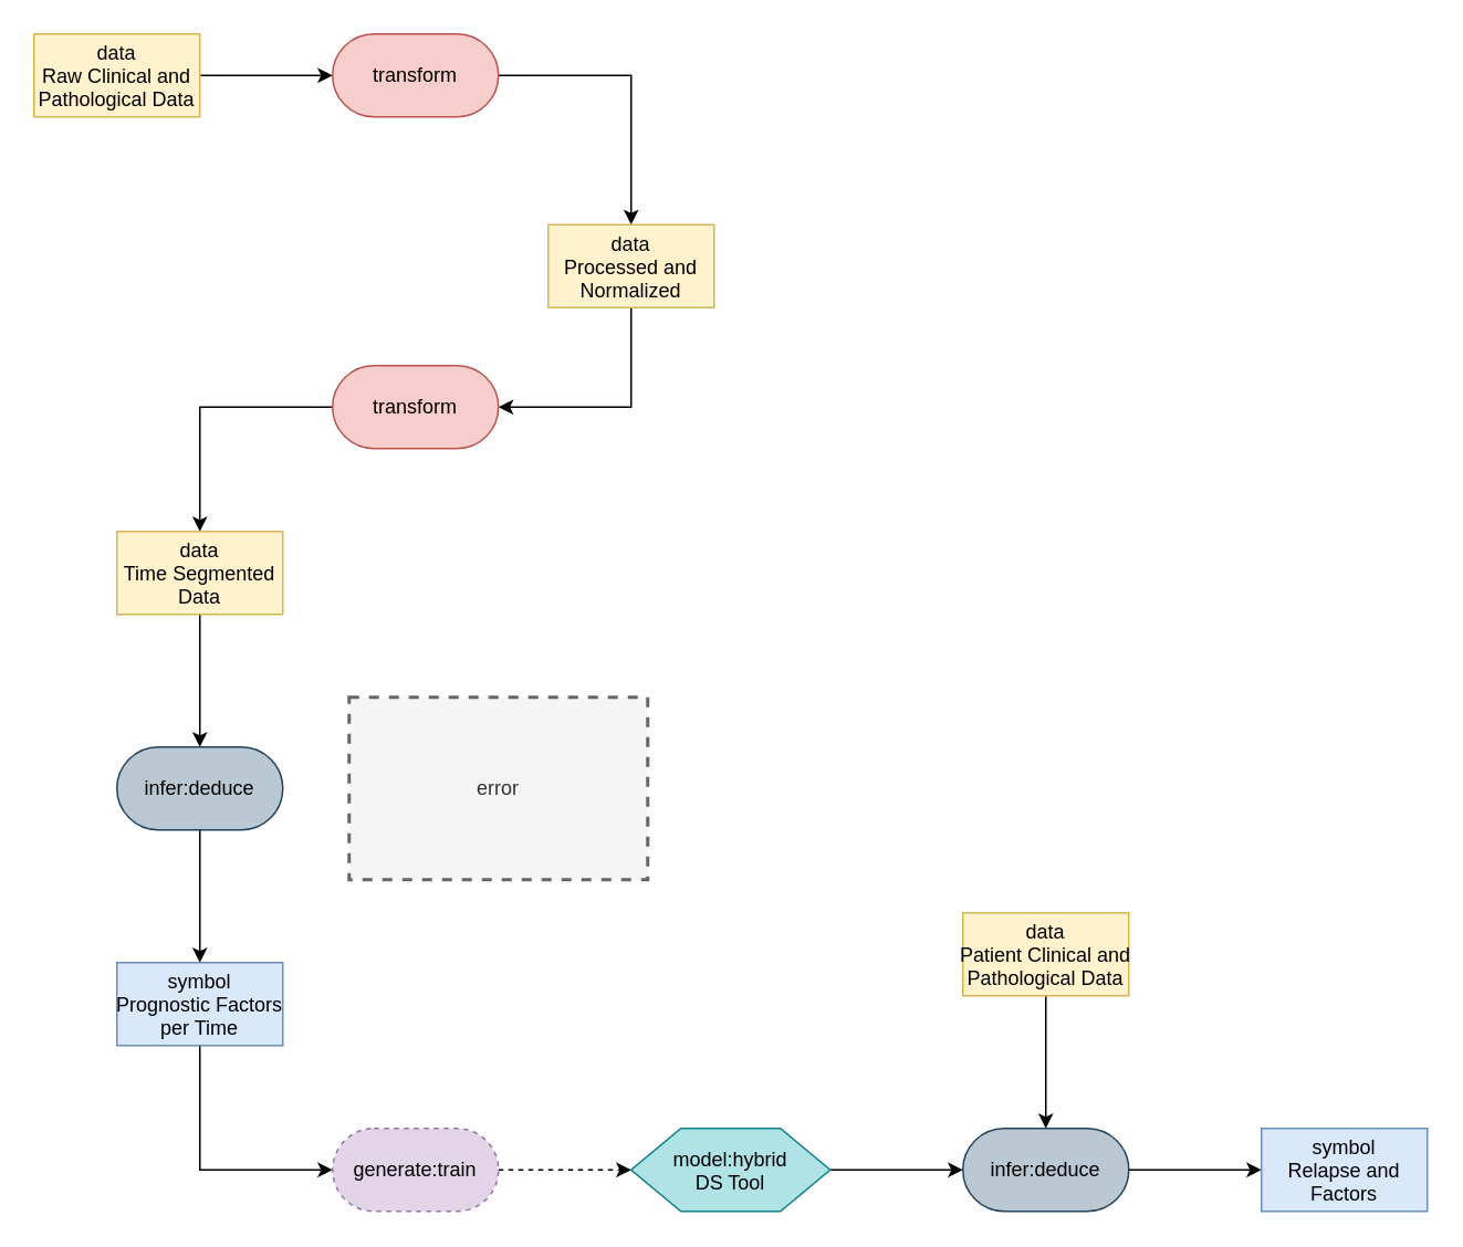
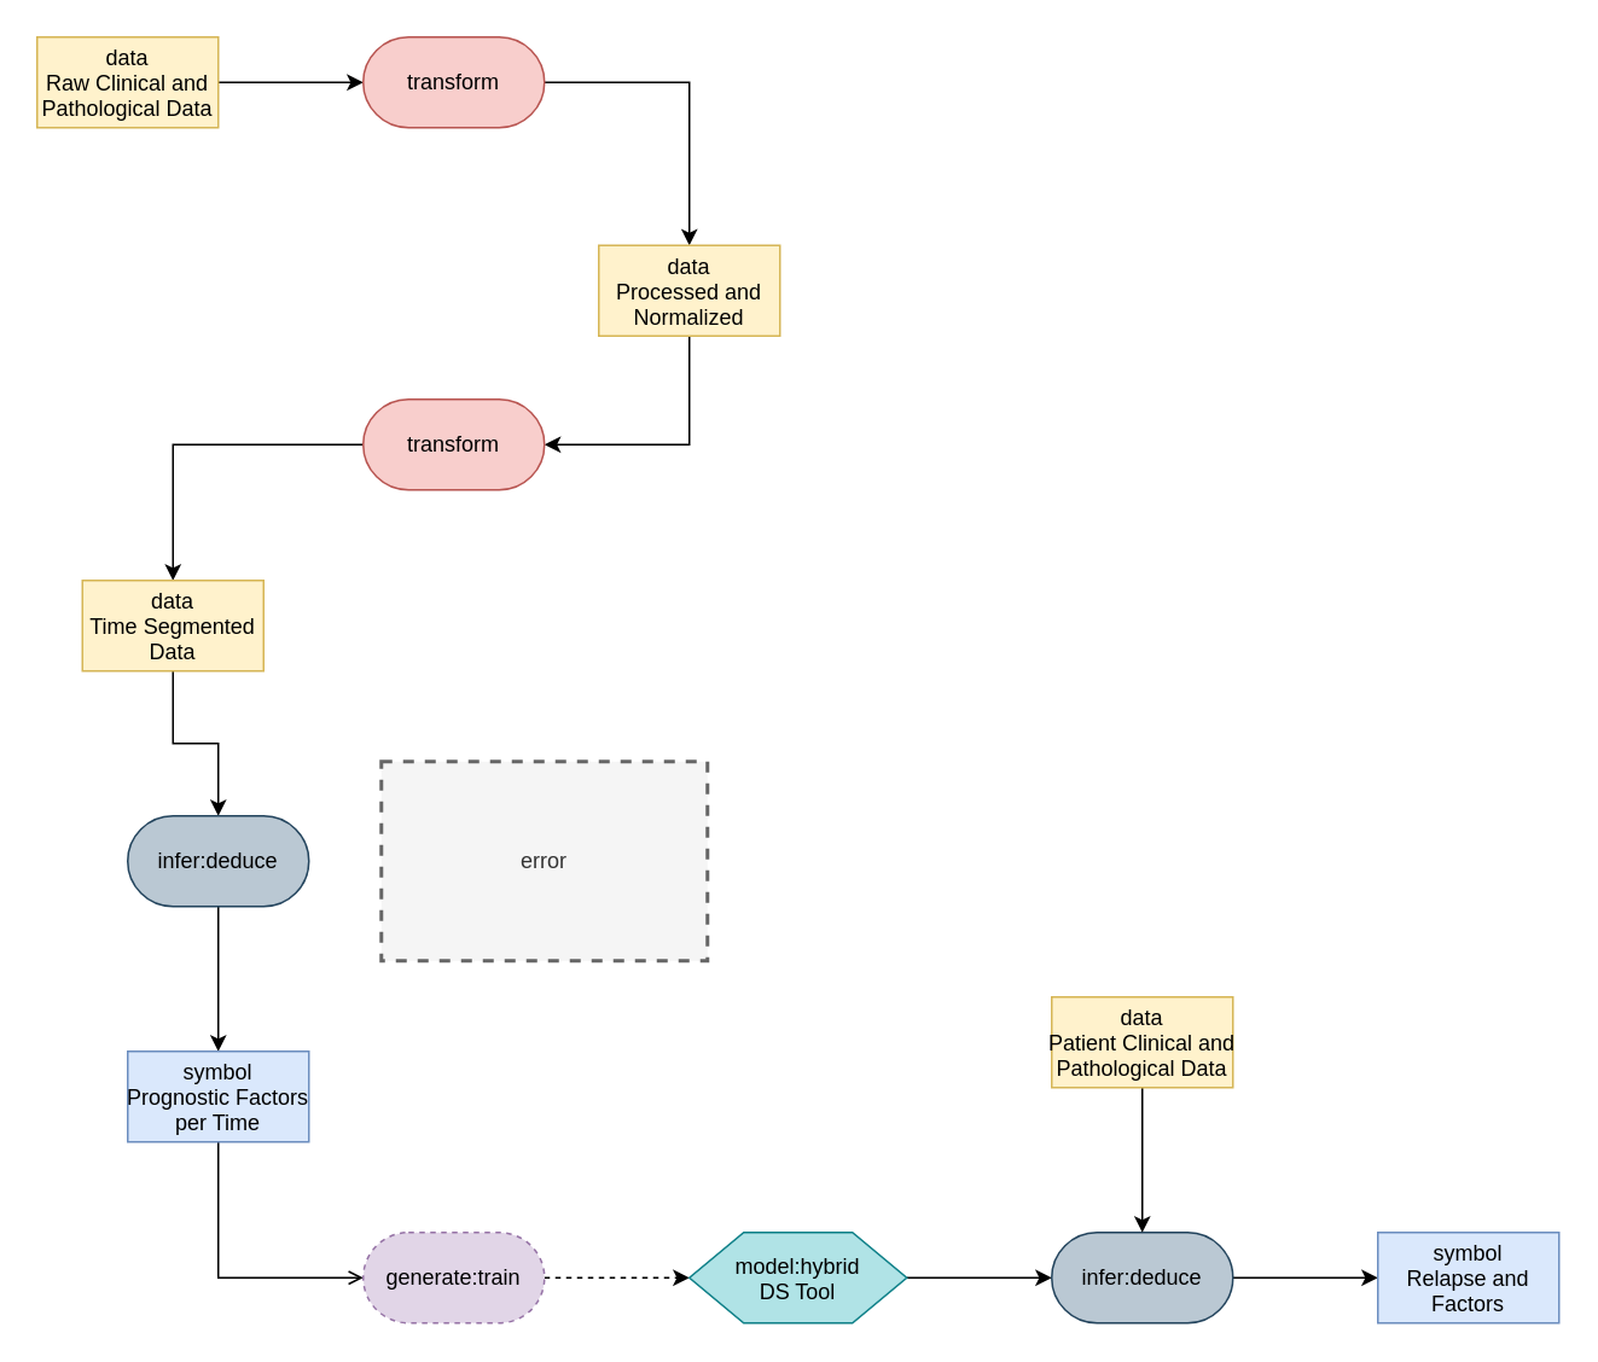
  <mxCell id="0" />
  <mxCell id="1" parent="0" />
  <mxCell id="2" style="edgeStyle=orthogonalEdgeStyle;rounded=0;orthogonalLoop=1;jettySize=auto;html=1;exitX=1;exitY=0.5;exitDx=0;exitDy=0;entryX=0;entryY=0.5;entryDx=0;entryDy=0;" edge="1" parent="1" source="3" target="5"><mxGeometry relative="1" as="geometry" /></mxCell>
  <mxCell id="3" value="data&#10;Raw Clinical and&#10;Pathological Data" style="rectangle;fillColor=#fff2cc;strokeColor=#d6b656;" name="data" vertex="1" parent="1"><mxGeometry x="20" y="20" width="100" height="50" as="geometry" /></mxCell>
  <mxCell id="4" style="edgeStyle=orthogonalEdgeStyle;rounded=0;orthogonalLoop=1;jettySize=auto;html=1;exitX=1;exitY=0.5;exitDx=0;exitDy=0;entryX=0.5;entryY=0;entryDx=0;entryDy=0;" edge="1" parent="1" source="5" target="7"><mxGeometry relative="1" as="geometry" /></mxCell>
  <mxCell id="5" value="transform" style="rounded=1;whiteSpace=wrap;html=1;arcSize=50;fillColor=#f8cecc;strokeColor=#b85450;" name="transform" vertex="1" parent="1"><mxGeometry x="200" y="20" width="100" height="50" as="geometry" /></mxCell>
  <mxCell id="6" style="edgeStyle=orthogonalEdgeStyle;rounded=0;orthogonalLoop=1;jettySize=auto;html=1;exitX=0.5;exitY=1;exitDx=0;exitDy=0;entryX=1;entryY=0.5;entryDx=0;entryDy=0;" edge="1" parent="1" source="7" target="9"><mxGeometry relative="1" as="geometry" /></mxCell>
  <mxCell id="7" value="data&#10;Processed and&#10;Normalized" style="rectangle;fillColor=#fff2cc;strokeColor=#d6b656;" name="data" vertex="1" parent="1"><mxGeometry x="330" y="135" width="100" height="50" as="geometry" /></mxCell>
  <mxCell id="8" style="edgeStyle=orthogonalEdgeStyle;rounded=0;orthogonalLoop=1;jettySize=auto;html=1;exitX=0;exitY=0.5;exitDx=0;exitDy=0;entryX=0.5;entryY=0;entryDx=0;entryDy=0;" edge="1" parent="1" source="9" target="11"><mxGeometry relative="1" as="geometry" /></mxCell>
  <mxCell id="9" value="transform" style="rounded=1;whiteSpace=wrap;html=1;arcSize=50;fillColor=#f8cecc;strokeColor=#b85450;" name="transform" vertex="1" parent="1"><mxGeometry x="200" y="220" width="100" height="50" as="geometry" /></mxCell>
  <mxCell id="10" style="edgeStyle=orthogonalEdgeStyle;rounded=0;orthogonalLoop=1;jettySize=auto;html=1;exitX=0.5;exitY=1;exitDx=0;exitDy=0;entryX=0.5;entryY=0;entryDx=0;entryDy=0;" edge="1" parent="1" source="11" target="13"><mxGeometry relative="1" as="geometry" /></mxCell>
- <mxCell id="11" value="data&#10;Time Segmented&#10;Data" style="rectangle;fillColor=#fff2cc;strokeColor=#d6b656;" name="data" vertex="1" parent="1"><mxGeometry x="70" y="320" width="100" height="50" as="geometry" /></mxCell>
+ <mxCell id="11" value="data&#10;Time Segmented&#10;Data" style="rectangle;fillColor=#fff2cc;strokeColor=#d6b656;" name="data" vertex="1" parent="1"><mxGeometry x="45" y="320" width="100" height="50" as="geometry" /></mxCell>
  <mxCell id="12" style="edgeStyle=orthogonalEdgeStyle;rounded=0;orthogonalLoop=1;jettySize=auto;html=1;exitX=0.5;exitY=1;exitDx=0;exitDy=0;entryX=0.5;entryY=0;entryDx=0;entryDy=0;" edge="1" parent="1" source="13" target="15"><mxGeometry relative="1" as="geometry" /></mxCell>
  <mxCell id="13" value="infer:deduce" style="rounded=1;whiteSpace=wrap;html=1;arcSize=50;fillColor=#bac8d3;strokeColor=#23445d;" name="infer:deduce" vertex="1" parent="1"><mxGeometry x="70" y="450" width="100" height="50" as="geometry" /></mxCell>
- <mxCell id="14" style="edgeStyle=orthogonalEdgeStyle;rounded=0;orthogonalLoop=1;jettySize=auto;html=1;exitX=0.5;exitY=1;exitDx=0;exitDy=0;entryX=0;entryY=0.5;entryDx=0;entryDy=0;" edge="1" parent="1" source="15" target="17"><mxGeometry relative="1" as="geometry" /></mxCell>
+ <mxCell id="14" style="edgeStyle=orthogonalEdgeStyle;rounded=0;orthogonalLoop=1;jettySize=auto;html=1;exitX=0.5;exitY=1;exitDx=0;exitDy=0;entryX=0;entryY=0.5;entryDx=0;entryDy=0;endArrow=open;" edge="1" parent="1" source="15" target="17"><mxGeometry relative="1" as="geometry" /></mxCell>
  <mxCell id="15" value="symbol&#10;Prognostic Factors&#10;per Time" style="rectangle;fillColor=#dae8fc;strokeColor=#6c8ebf;" name="symbol" vertex="1" parent="1"><mxGeometry x="70" y="580" width="100" height="50" as="geometry" /></mxCell>
  <mxCell id="16" style="edgeStyle=orthogonalEdgeStyle;rounded=0;orthogonalLoop=1;jettySize=auto;html=1;exitX=1;exitY=0.5;exitDx=0;exitDy=0;entryX=0;entryY=0.5;entryDx=0;entryDy=0;dashed=1;" edge="1" parent="1" source="17" target="19"><mxGeometry relative="1" as="geometry" /></mxCell>
  <mxCell id="17" value="generate:train" style="rounded=1;whiteSpace=wrap;html=1;arcSize=50;fillColor=#e1d5e7;strokeColor=#9673a6;dashed=1;" name="generate:train" vertex="1" parent="1"><mxGeometry x="200" y="680" width="100" height="50" as="geometry" /></mxCell>
  <mxCell id="18" style="edgeStyle=orthogonalEdgeStyle;rounded=0;orthogonalLoop=1;jettySize=auto;html=1;exitX=1;exitY=0.5;exitDx=0;exitDy=0;entryX=0;entryY=0.5;entryDx=0;entryDy=0;" edge="1" parent="1" source="19" target="21"><mxGeometry relative="1" as="geometry" /></mxCell>
  <mxCell id="19" value="model:hybrid&#10;DS Tool" style="shape=hexagon;perimeter=hexagonPerimeter2;fillColor=#b0e3e6;strokeColor=#0e8088;" name="model" vertex="1" parent="1"><mxGeometry x="380" y="680" width="120" height="50" as="geometry" /></mxCell>
  <mxCell id="20" style="edgeStyle=orthogonalEdgeStyle;rounded=0;orthogonalLoop=1;jettySize=auto;html=1;exitX=1;exitY=0.5;exitDx=0;exitDy=0;entryX=0;entryY=0.5;entryDx=0;entryDy=0;" edge="1" parent="1" source="21" target="24"><mxGeometry relative="1" as="geometry" /></mxCell>
  <mxCell id="21" value="infer:deduce" style="rounded=1;whiteSpace=wrap;html=1;arcSize=50;fillColor=#bac8d3;strokeColor=#23445d;" name="infer:deduce" vertex="1" parent="1"><mxGeometry x="580" y="680" width="100" height="50" as="geometry" /></mxCell>
  <mxCell id="22" style="edgeStyle=orthogonalEdgeStyle;rounded=0;orthogonalLoop=1;jettySize=auto;html=1;entryX=0.5;entryY=0;entryDx=0;entryDy=0;" edge="1" parent="1" source="23" target="21"><mxGeometry relative="1" as="geometry" /></mxCell>
  <mxCell id="23" value="data&#10;Patient Clinical and&#10;Pathological Data" style="rectangle;fillColor=#fff2cc;strokeColor=#d6b656;" name="data" vertex="1" parent="1"><mxGeometry x="580" y="550" width="100" height="50" as="geometry" /></mxCell>
  <mxCell id="24" value="symbol&#10;Relapse and&#10;Factors" style="rectangle;fillColor=#dae8fc;strokeColor=#6c8ebf;" name="symbol" vertex="1" parent="1"><mxGeometry x="760" y="680" width="100" height="50" as="geometry" /></mxCell>
  <mxCell id="25" value="error" style="text;html=1;align=center;verticalAlign=middle;whiteSpace=wrap;rounded=0;dashed=1;fillColor=#f5f5f5;fontColor=#333333;strokeColor=#666666;strokeWidth=2;" name="text" vertex="1" parent="1"><mxGeometry x="210" y="420" width="180" height="110" as="geometry" /></mxCell>
